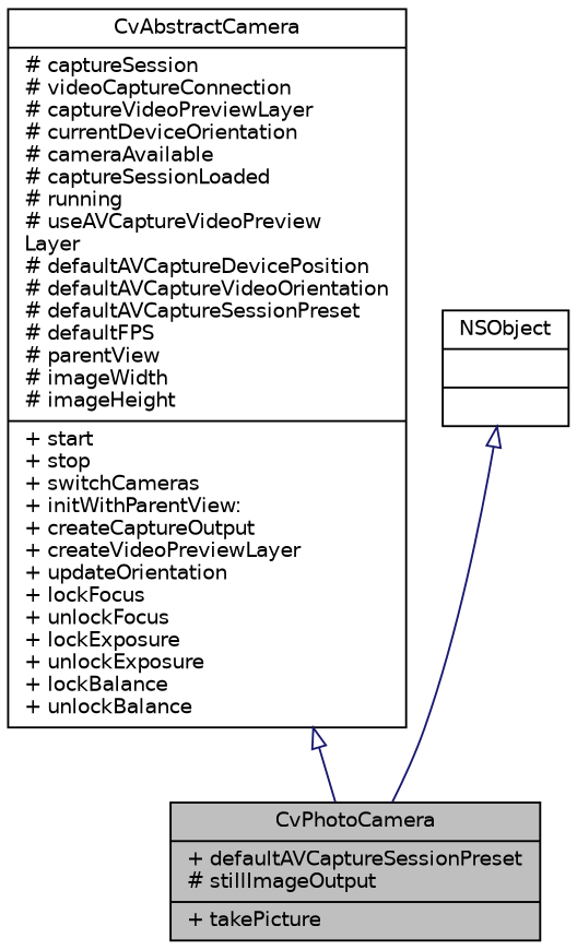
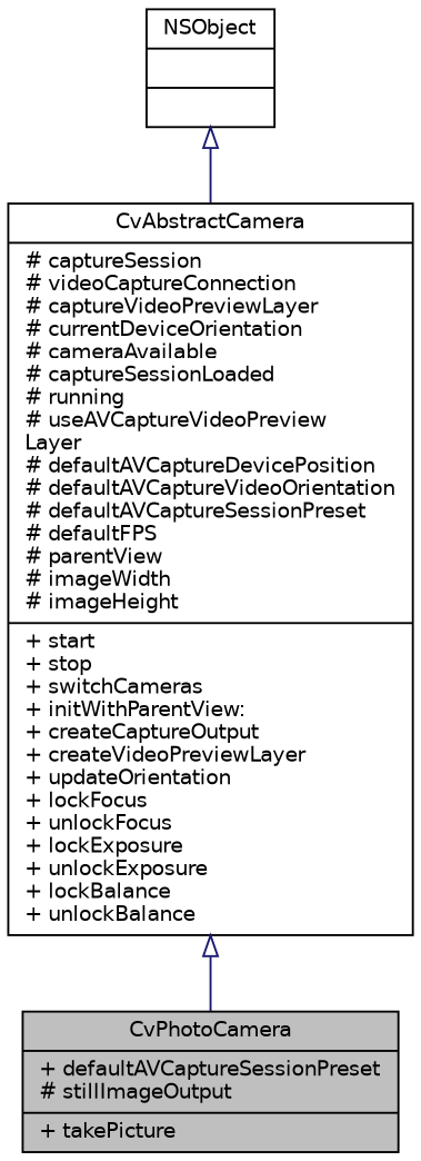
  digraph {
    node [color=black fillcolor=white fontname=Helvetica fontsize=10 shape=record style=filled]
    edge [arrowtail=onormal color=midnightblue dir=back fontname=Helvetica fontsize=10 labelfontname=Helvetica labelfontsize=10 style=solid]
    n1 [fillcolor=grey75 fontcolor=black height=0.2 label="{CvPhotoCamera\n|+ defaultAVCaptureSessionPreset\l# stillImageOutput\l|+ takePicture\l}" width=0.4]
    n2 [height=0.2 label="{CvAbstractCamera\n|# captureSession\l# videoCaptureConnection\l# captureVideoPreviewLayer\l# currentDeviceOrientation\l# cameraAvailable\l# captureSessionLoaded\l# running\l# useAVCaptureVideoPreview\lLayer\l# defaultAVCaptureDevicePosition\l# defaultAVCaptureVideoOrientation\l# defaultAVCaptureSessionPreset\l# defaultFPS\l# parentView\l# imageWidth\l# imageHeight\l|+ start\l+ stop\l+ switchCameras\l+ initWithParentView:\l+ createCaptureOutput\l+ createVideoPreviewLayer\l+ updateOrientation\l+ lockFocus\l+ unlockFocus\l+ lockExposure\l+ unlockExposure\l+ lockBalance\l+ unlockBalance\l}" width=0.4]
    n3 [height=0.2 label="{NSObject\n||}" width=0.4]
    n2 -> n1
-   n3 -> n1
+   n3 -> n2
  }
